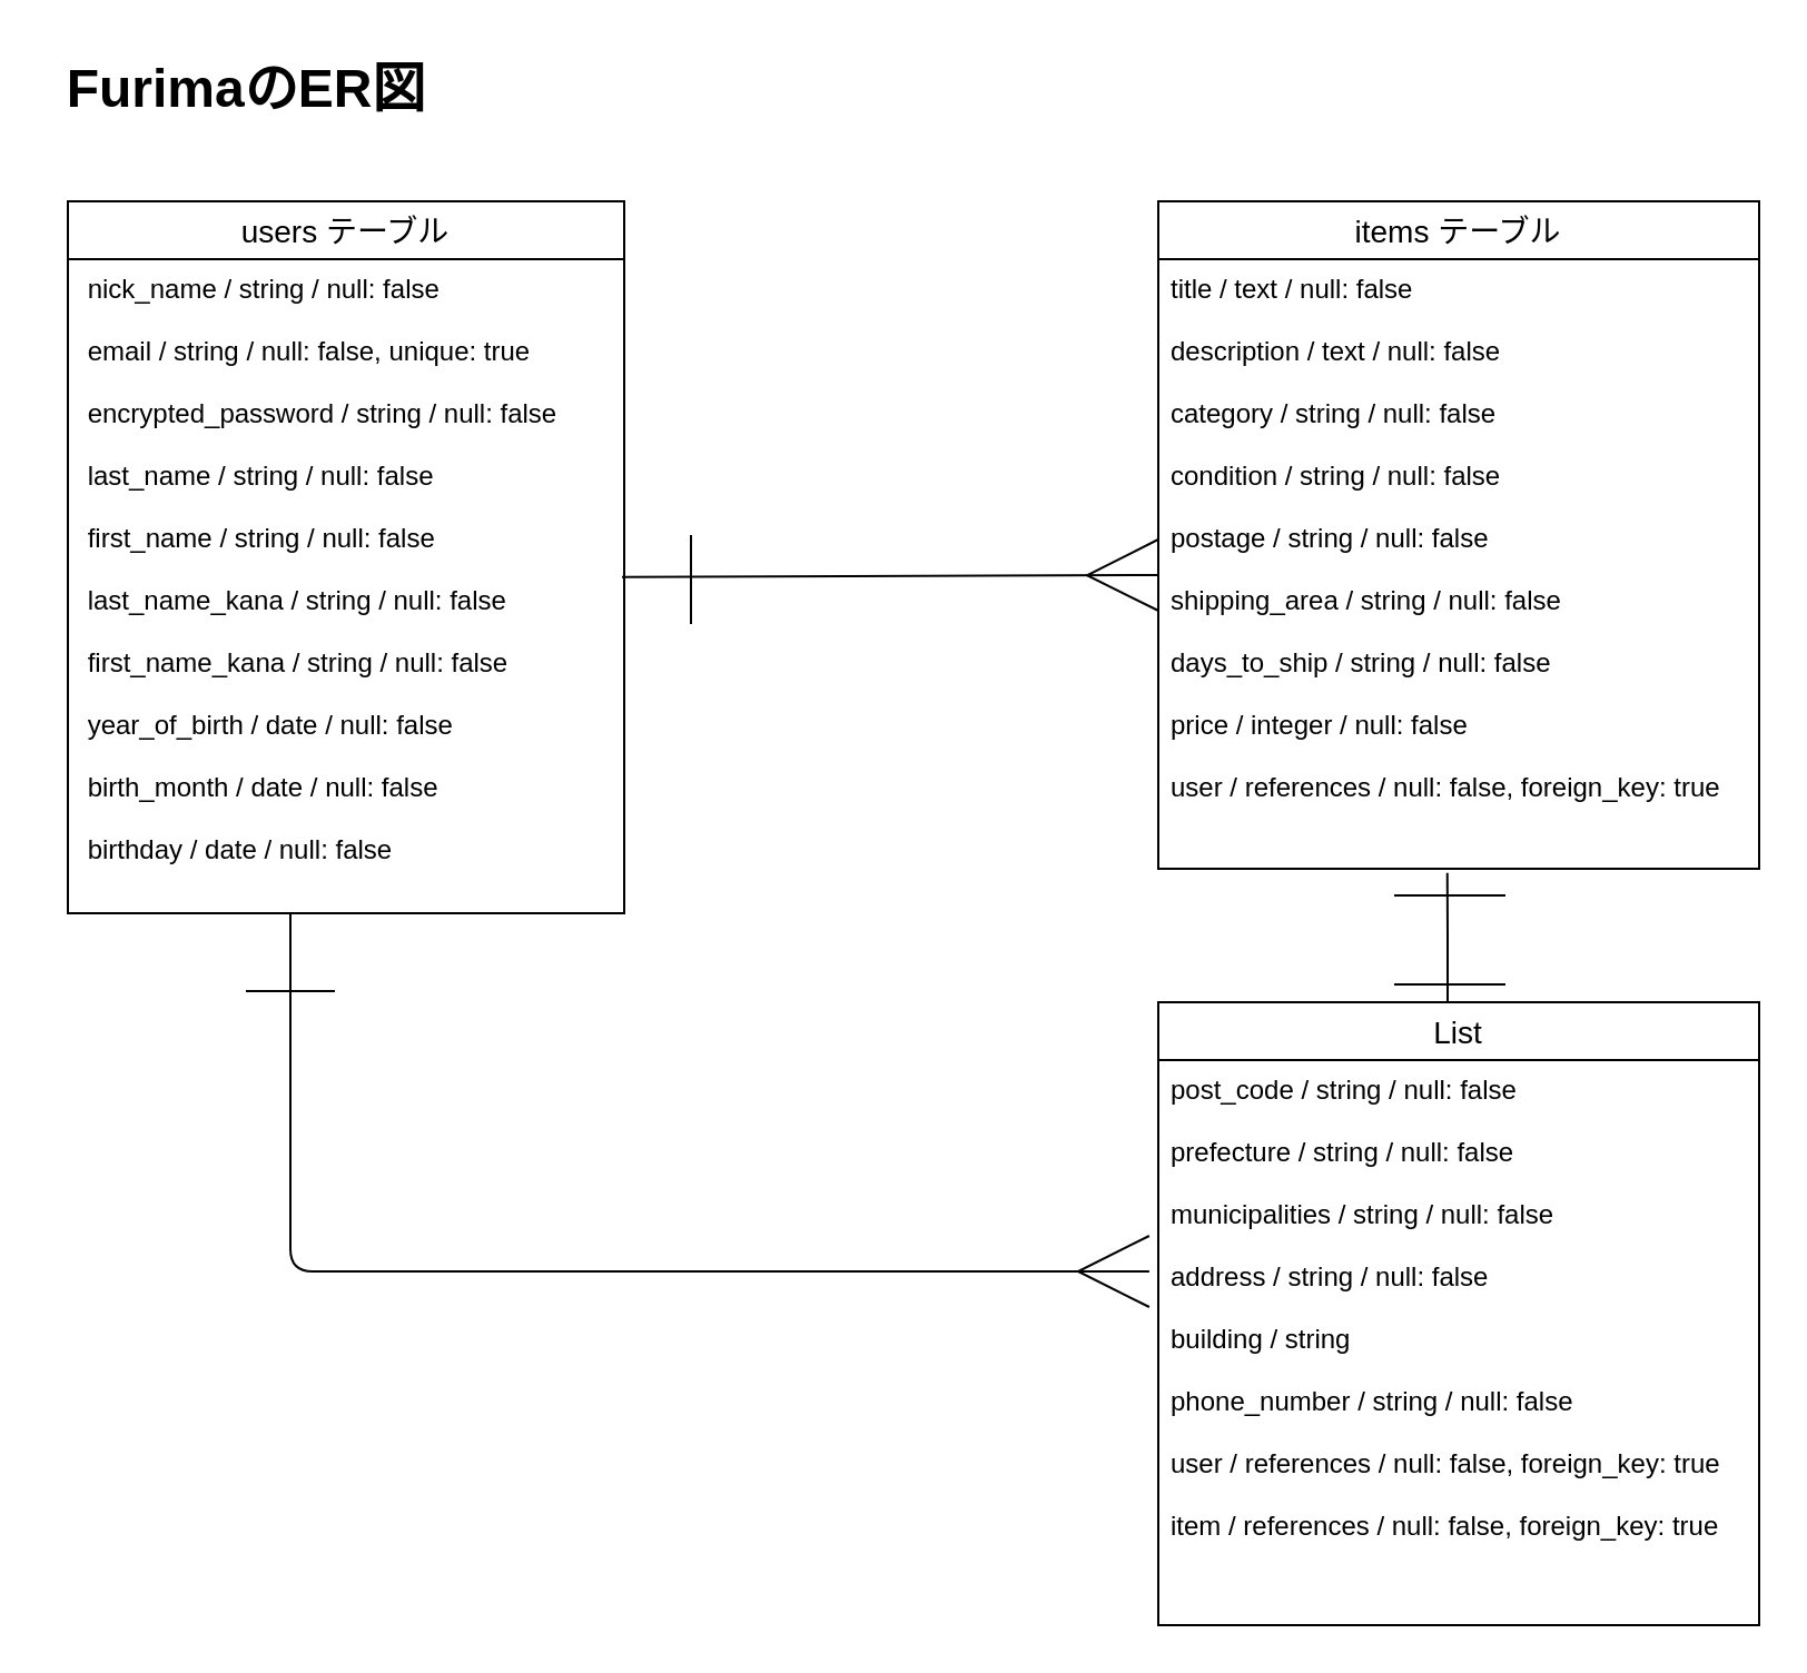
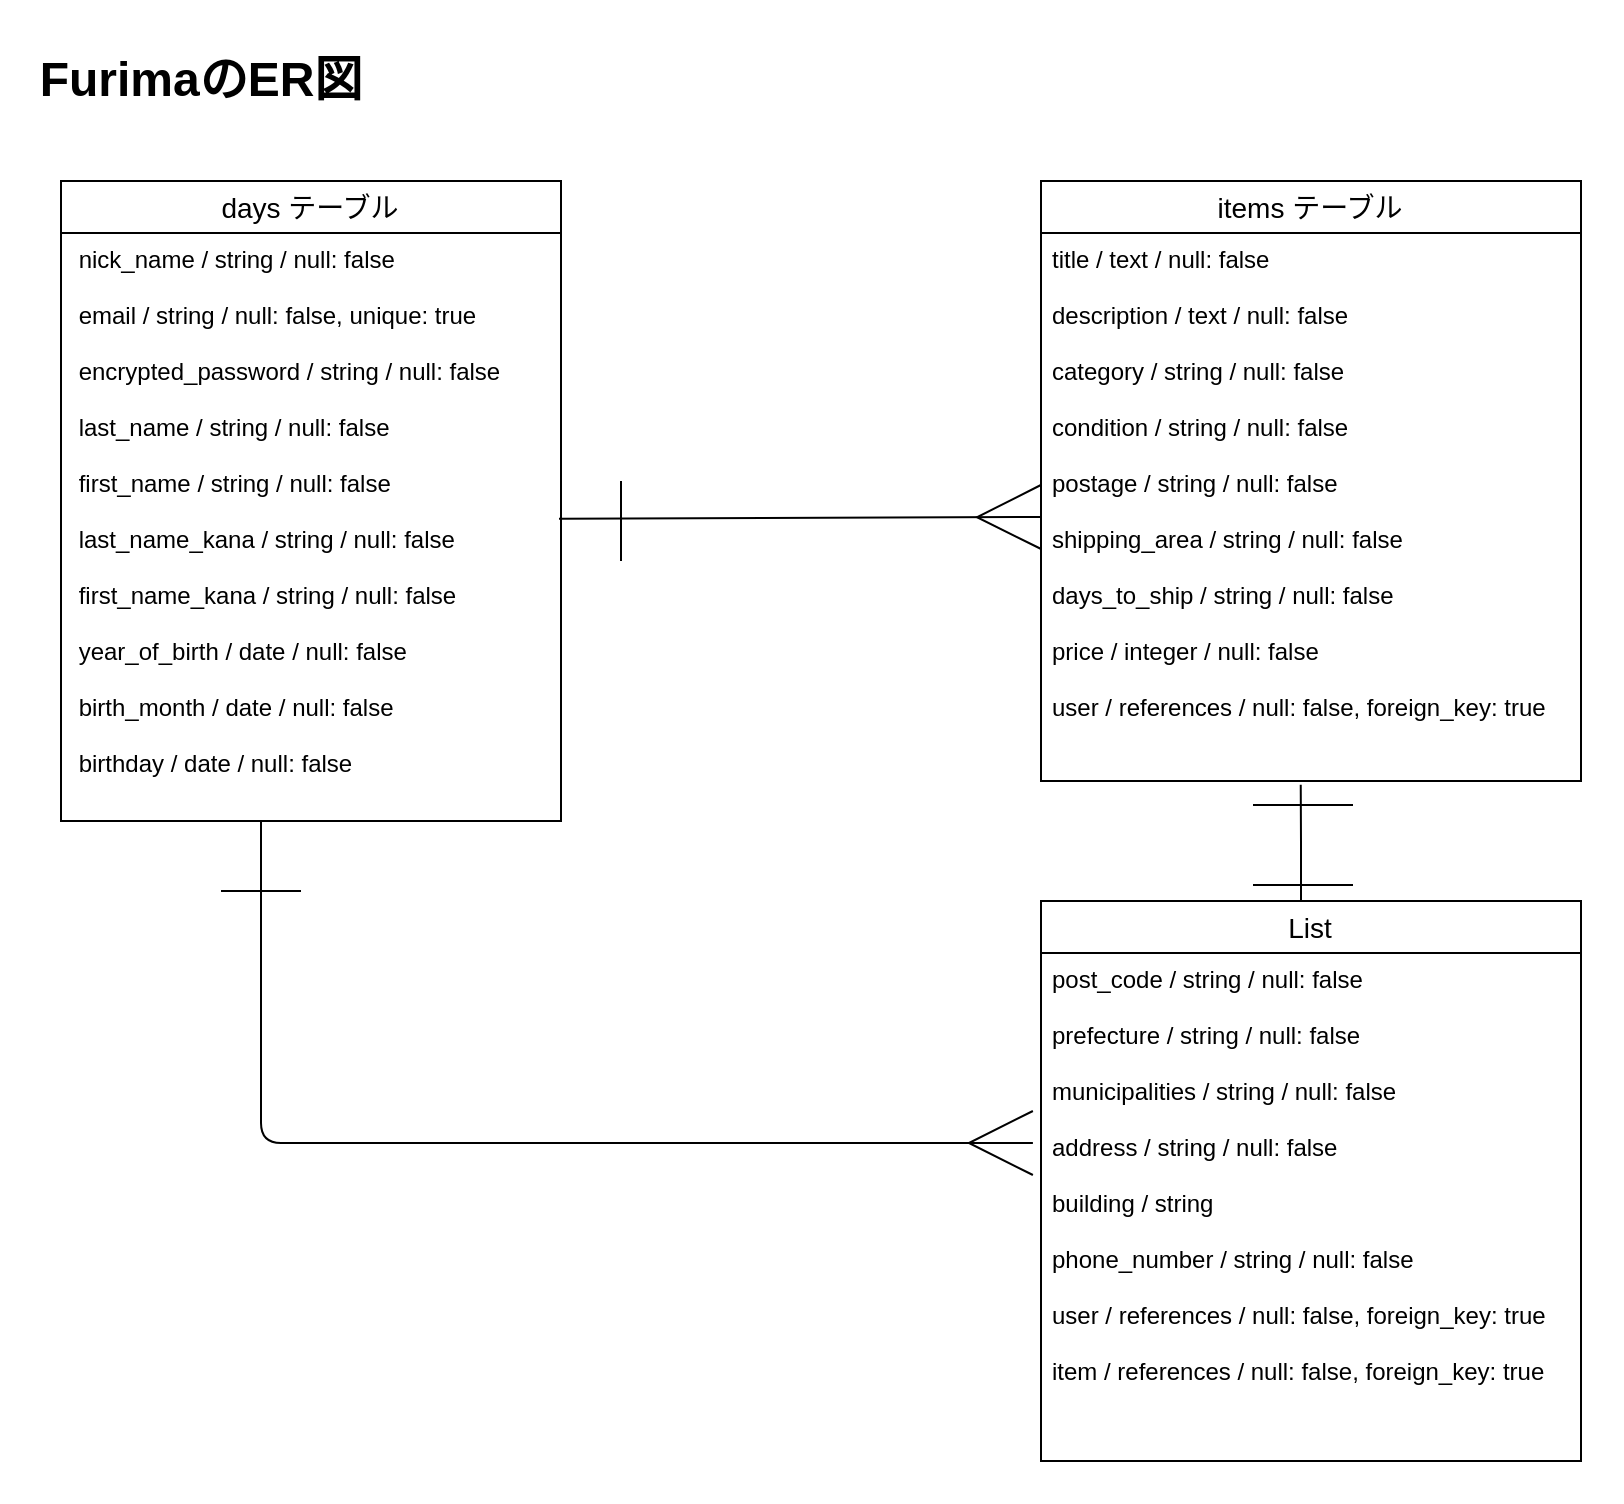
  <mxCell id="0" />
  <mxCell id="1" parent="0" />
  <mxCell id="2" style="edgeStyle=none;html=1;entryX=0;entryY=0.5;entryDx=0;entryDy=0;exitX=0.996;exitY=0.469;exitDx=0;exitDy=0;exitPerimeter=0;endArrow=ERmany;endFill=0;endSize=30;" edge="1" parent="1"><mxGeometry relative="1" as="geometry"><mxPoint x="279" y="258.886" as="sourcePoint" /><mxPoint x="520" y="258" as="targetPoint" /></mxGeometry></mxCell>
- <mxCell id="3" value="users テーブル" style="swimlane;fontStyle=0;childLayout=stackLayout;horizontal=1;startSize=26;horizontalStack=0;resizeParent=1;resizeParentMax=0;resizeLast=0;collapsible=1;marginBottom=0;align=center;fontSize=14;" vertex="1" parent="1"><mxGeometry x="30" y="90" width="250" height="320" as="geometry"><mxRectangle x="20" y="10" width="120" height="26" as="alternateBounds" /></mxGeometry></mxCell>
+ <mxCell id="3" value="days テーブル" style="swimlane;fontStyle=0;childLayout=stackLayout;horizontal=1;startSize=26;horizontalStack=0;resizeParent=1;resizeParentMax=0;resizeLast=0;collapsible=1;marginBottom=0;align=center;fontSize=14;" vertex="1" parent="1"><mxGeometry x="30" y="90" width="250" height="320" as="geometry"><mxRectangle x="20" y="10" width="120" height="26" as="alternateBounds" /></mxGeometry></mxCell>
  <mxCell id="4" value=" nick_name / string / null: false &#10;&#10; email / string / null: false, unique: true &#10;&#10; encrypted_password / string / null: false &#10;&#10; last_name / string / null: false &#10;&#10; first_name / string / null: false &#10;&#10; last_name_kana / string / null: false &#10;&#10; first_name_kana / string / null: false &#10;&#10; year_of_birth / date / null: false &#10;&#10; birth_month / date / null: false &#10;&#10; birthday / date / null: false " style="text;strokeColor=none;fillColor=none;spacingLeft=4;spacingRight=4;overflow=hidden;rotatable=0;points=[[0,0.5],[1,0.5]];portConstraint=eastwest;fontSize=12;" vertex="1" parent="3"><mxGeometry y="26" width="250" height="294" as="geometry" /></mxCell>
  <mxCell id="5" value="items テーブル" style="swimlane;fontStyle=0;childLayout=stackLayout;horizontal=1;startSize=26;horizontalStack=0;resizeParent=1;resizeParentMax=0;resizeLast=0;collapsible=1;marginBottom=0;align=center;fontSize=14;" vertex="1" parent="1"><mxGeometry x="520" y="90" width="270" height="300" as="geometry" /></mxCell>
  <mxCell id="6" value="title / text / null: false &#10;&#10;description / text / null: false&#10;&#10;category / string / null: false&#10;&#10;condition / string / null: false &#10;&#10;postage / string / null: false&#10;&#10;shipping_area / string / null: false&#10;&#10;days_to_ship / string / null: false&#10;&#10;price / integer / null: false&#10;&#10;user / references / null: false, foreign_key: true&#10;" style="text;strokeColor=none;fillColor=none;spacingLeft=4;spacingRight=4;overflow=hidden;rotatable=0;points=[[0,0.5],[1,0.5]];portConstraint=eastwest;fontSize=12;" vertex="1" parent="5"><mxGeometry y="26" width="270" height="274" as="geometry" /></mxCell>
  <mxCell id="7" value="List" style="swimlane;fontStyle=0;childLayout=stackLayout;horizontal=1;startSize=26;horizontalStack=0;resizeParent=1;resizeParentMax=0;resizeLast=0;collapsible=1;marginBottom=0;align=center;fontSize=14;" vertex="1" parent="1"><mxGeometry x="520" y="450" width="270" height="280" as="geometry" /></mxCell>
  <mxCell id="8" value="post_code / string / null: false&#10;&#10;prefecture / string / null: false&#10;&#10;municipalities / string / null: false&#10;&#10;address / string / null: false&#10;&#10;building / string &#10;&#10;phone_number / string / null: false&#10;&#10;user / references / null: false, foreign_key: true&#10;&#10;item / references / null: false, foreign_key: true" style="text;strokeColor=none;fillColor=none;spacingLeft=4;spacingRight=4;overflow=hidden;rotatable=0;points=[[0,0.5],[1,0.5]];portConstraint=eastwest;fontSize=12;" vertex="1" parent="7"><mxGeometry y="26" width="270" height="254" as="geometry" /></mxCell>
  <mxCell id="9" style="edgeStyle=none;html=1;strokeColor=default;endArrow=ERmany;endFill=0;endSize=30;entryX=-0.015;entryY=0.374;entryDx=0;entryDy=0;entryPerimeter=0;" edge="1" parent="1" target="8"><mxGeometry relative="1" as="geometry"><mxPoint x="510" y="570" as="targetPoint" /><mxPoint x="130" y="410" as="sourcePoint" /><Array as="points"><mxPoint x="130" y="410" /><mxPoint x="130" y="571" /></Array></mxGeometry></mxCell>
  <mxCell id="10" value="" style="line;strokeWidth=1;rotatable=0;dashed=0;labelPosition=right;align=left;verticalAlign=middle;spacingTop=0;spacingLeft=6;points=[];portConstraint=eastwest;" vertex="1" parent="1"><mxGeometry x="110" y="440" width="40" height="10" as="geometry" /></mxCell>
  <mxCell id="11" value="" style="endArrow=none;html=1;rounded=0;endSize=30;strokeColor=default;" edge="1" parent="1"><mxGeometry relative="1" as="geometry"><mxPoint x="310" y="280" as="sourcePoint" /><mxPoint x="310" y="240" as="targetPoint" /><Array as="points" /></mxGeometry></mxCell>
  <mxCell id="12" value="" style="endArrow=none;html=1;rounded=0;endSize=30;strokeColor=default;" edge="1" parent="1"><mxGeometry relative="1" as="geometry"><mxPoint x="626" y="402" as="sourcePoint" /><mxPoint x="676" y="402" as="targetPoint" /><Array as="points"><mxPoint x="646" y="402" /><mxPoint x="666" y="402" /><mxPoint x="676" y="402" /></Array></mxGeometry></mxCell>
  <mxCell id="13" value="" style="endArrow=none;html=1;rounded=0;endSize=30;strokeColor=default;entryX=0.481;entryY=1.007;entryDx=0;entryDy=0;entryPerimeter=0;" edge="1" parent="1" target="6"><mxGeometry relative="1" as="geometry"><mxPoint x="650" y="450" as="sourcePoint" /><mxPoint x="520" y="400" as="targetPoint" /><Array as="points"><mxPoint x="650" y="420" /></Array></mxGeometry></mxCell>
  <mxCell id="14" value="" style="endArrow=none;html=1;rounded=0;endSize=30;strokeColor=default;" edge="1" parent="1"><mxGeometry relative="1" as="geometry"><mxPoint x="626" y="442" as="sourcePoint" /><mxPoint x="676" y="442" as="targetPoint" /><Array as="points"><mxPoint x="646" y="442" /><mxPoint x="666" y="442" /><mxPoint x="676" y="442" /></Array></mxGeometry></mxCell>
- <mxCell id="15" value="FurimaのER図" style="text;strokeColor=none;fillColor=none;html=1;fontSize=24;fontStyle=1;verticalAlign=middle;align=center;" vertex="1" parent="1"><mxGeometry x="20" width="180" height="40" as="geometry" y="20" /></mxCell>
+ <mxCell id="15" value="FurimaのER図" style="text;strokeColor=none;fillColor=none;html=1;fontSize=24;fontStyle=1;verticalAlign=middle;align=center;" vertex="1" parent="1"><mxGeometry x="10" y="20" width="180" height="40" as="geometry" /></mxCell>
